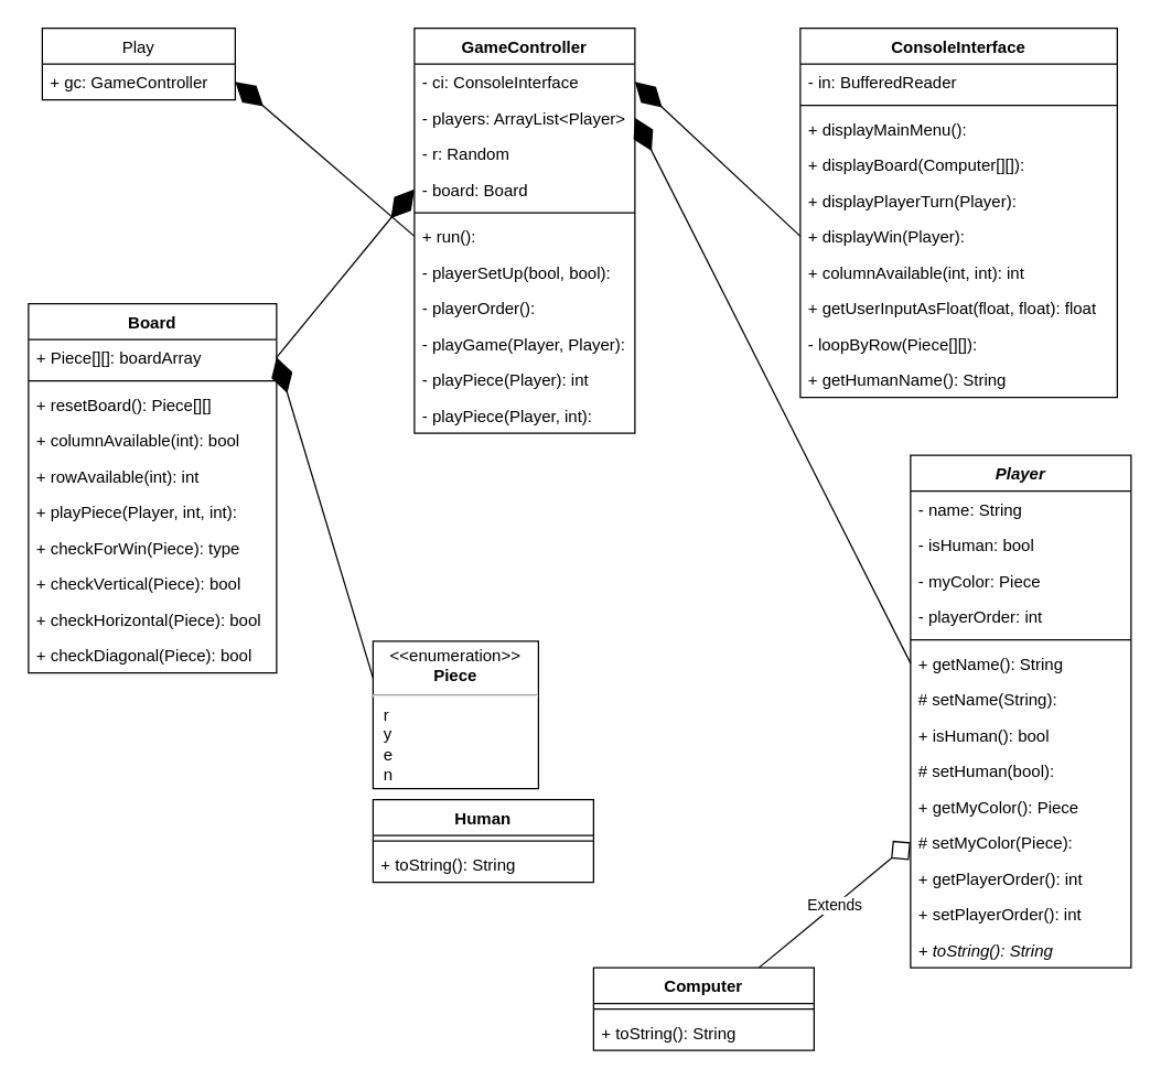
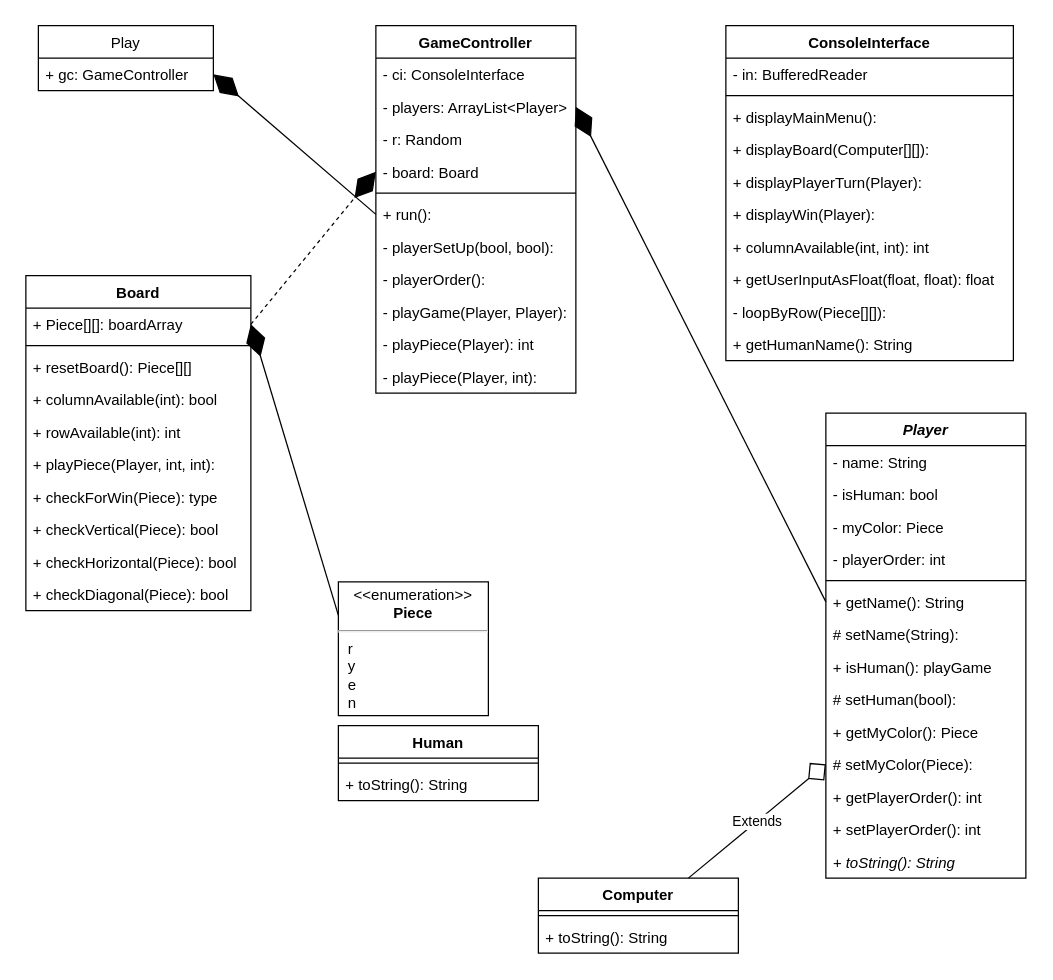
  <mxCell id="0" />
  <mxCell id="1" parent="0" />
  <mxCell id="2" value="Play" style="swimlane;fontStyle=0;childLayout=stackLayout;horizontal=1;startSize=26;fillColor=none;horizontalStack=0;resizeParent=1;resizeParentMax=0;resizeLast=0;collapsible=1;marginBottom=0;" parent="1" vertex="1"><mxGeometry x="30" y="20" width="140" height="52" as="geometry" /></mxCell>
  <mxCell id="3" value="+ gc: GameController" style="text;strokeColor=none;fillColor=none;align=left;verticalAlign=top;spacingLeft=4;spacingRight=4;overflow=hidden;rotatable=0;points=[[0,0.5],[1,0.5]];portConstraint=eastwest;" parent="2" vertex="1"><mxGeometry y="26" width="140" height="26" as="geometry" /></mxCell>
  <mxCell id="4" value="GameController" style="swimlane;fontStyle=1;align=center;verticalAlign=top;childLayout=stackLayout;horizontal=1;startSize=26;horizontalStack=0;resizeParent=1;resizeParentMax=0;resizeLast=0;collapsible=1;marginBottom=0;" parent="1" vertex="1"><mxGeometry x="300" y="20" width="160" height="294" as="geometry" /></mxCell>
  <mxCell id="5" value="- ci: ConsoleInterface" style="text;strokeColor=none;fillColor=none;align=left;verticalAlign=top;spacingLeft=4;spacingRight=4;overflow=hidden;rotatable=0;points=[[0,0.5],[1,0.5]];portConstraint=eastwest;" parent="4" vertex="1"><mxGeometry y="26" width="160" height="26" as="geometry" /></mxCell>
  <mxCell id="6" value="- players: ArrayList&lt;Player&gt;" style="text;strokeColor=none;fillColor=none;align=left;verticalAlign=top;spacingLeft=4;spacingRight=4;overflow=hidden;rotatable=0;points=[[0,0.5],[1,0.5]];portConstraint=eastwest;" parent="4" vertex="1"><mxGeometry y="52" width="160" height="26" as="geometry" /></mxCell>
  <mxCell id="7" value="- r: Random" style="text;strokeColor=none;fillColor=none;align=left;verticalAlign=top;spacingLeft=4;spacingRight=4;overflow=hidden;rotatable=0;points=[[0,0.5],[1,0.5]];portConstraint=eastwest;" parent="4" vertex="1"><mxGeometry y="78" width="160" height="26" as="geometry" /></mxCell>
  <mxCell id="8" value="- board: Board&#10;" style="text;strokeColor=none;fillColor=none;align=left;verticalAlign=top;spacingLeft=4;spacingRight=4;overflow=hidden;rotatable=0;points=[[0,0.5],[1,0.5]];portConstraint=eastwest;" parent="4" vertex="1"><mxGeometry y="104" width="160" height="26" as="geometry" /></mxCell>
  <mxCell id="9" value="" style="line;strokeWidth=1;fillColor=none;align=left;verticalAlign=middle;spacingTop=-1;spacingLeft=3;spacingRight=3;rotatable=0;labelPosition=right;points=[];portConstraint=eastwest;" parent="4" vertex="1"><mxGeometry y="130" width="160" height="8" as="geometry" /></mxCell>
  <mxCell id="10" value="+ run(): " style="text;strokeColor=none;fillColor=none;align=left;verticalAlign=top;spacingLeft=4;spacingRight=4;overflow=hidden;rotatable=0;points=[[0,0.5],[1,0.5]];portConstraint=eastwest;" parent="4" vertex="1"><mxGeometry y="138" width="160" height="26" as="geometry" /></mxCell>
  <mxCell id="11" value="- playerSetUp(bool, bool): " style="text;strokeColor=none;fillColor=none;align=left;verticalAlign=top;spacingLeft=4;spacingRight=4;overflow=hidden;rotatable=0;points=[[0,0.5],[1,0.5]];portConstraint=eastwest;" parent="4" vertex="1"><mxGeometry y="164" width="160" height="26" as="geometry" /></mxCell>
  <mxCell id="12" value="- playerOrder(): " style="text;strokeColor=none;fillColor=none;align=left;verticalAlign=top;spacingLeft=4;spacingRight=4;overflow=hidden;rotatable=0;points=[[0,0.5],[1,0.5]];portConstraint=eastwest;" parent="4" vertex="1"><mxGeometry y="190" width="160" height="26" as="geometry" /></mxCell>
  <mxCell id="13" value="- playGame(Player, Player): " style="text;strokeColor=none;fillColor=none;align=left;verticalAlign=top;spacingLeft=4;spacingRight=4;overflow=hidden;rotatable=0;points=[[0,0.5],[1,0.5]];portConstraint=eastwest;" parent="4" vertex="1"><mxGeometry y="216" width="160" height="26" as="geometry" /></mxCell>
  <mxCell id="14" value="- playPiece(Player): int " style="text;strokeColor=none;fillColor=none;align=left;verticalAlign=top;spacingLeft=4;spacingRight=4;overflow=hidden;rotatable=0;points=[[0,0.5],[1,0.5]];portConstraint=eastwest;" parent="4" vertex="1"><mxGeometry y="242" width="160" height="26" as="geometry" /></mxCell>
  <mxCell id="15" value="- playPiece(Player, int): " style="text;strokeColor=none;fillColor=none;align=left;verticalAlign=top;spacingLeft=4;spacingRight=4;overflow=hidden;rotatable=0;points=[[0,0.5],[1,0.5]];portConstraint=eastwest;" parent="4" vertex="1"><mxGeometry y="268" width="160" height="26" as="geometry" /></mxCell>
  <mxCell id="16" value="" style="endArrow=diamondThin;endFill=1;endSize=24;html=1;rounded=0;entryX=1;entryY=0.5;entryDx=0;entryDy=0;exitX=0;exitY=0.5;exitDx=0;exitDy=0;" parent="1" source="10" target="3" edge="1"><mxGeometry width="160" relative="1" as="geometry"><mxPoint x="150" y="190" as="sourcePoint" /><mxPoint x="310" y="190" as="targetPoint" /></mxGeometry></mxCell>
  <mxCell id="17" value="ConsoleInterface" style="swimlane;fontStyle=1;align=center;verticalAlign=top;childLayout=stackLayout;horizontal=1;startSize=26;horizontalStack=0;resizeParent=1;resizeParentMax=0;resizeLast=0;collapsible=1;marginBottom=0;" parent="1" vertex="1"><mxGeometry x="580" y="20" width="230" height="268" as="geometry" /></mxCell>
  <mxCell id="18" value="- in: BufferedReader" style="text;strokeColor=none;fillColor=none;align=left;verticalAlign=top;spacingLeft=4;spacingRight=4;overflow=hidden;rotatable=0;points=[[0,0.5],[1,0.5]];portConstraint=eastwest;" parent="17" vertex="1"><mxGeometry y="26" width="230" height="26" as="geometry" /></mxCell>
  <mxCell id="19" value="" style="line;strokeWidth=1;fillColor=none;align=left;verticalAlign=middle;spacingTop=-1;spacingLeft=3;spacingRight=3;rotatable=0;labelPosition=right;points=[];portConstraint=eastwest;" parent="17" vertex="1"><mxGeometry y="52" width="230" height="8" as="geometry" /></mxCell>
  <mxCell id="20" value="+ displayMainMenu(): " style="text;strokeColor=none;fillColor=none;align=left;verticalAlign=top;spacingLeft=4;spacingRight=4;overflow=hidden;rotatable=0;points=[[0,0.5],[1,0.5]];portConstraint=eastwest;" parent="17" vertex="1"><mxGeometry y="60" width="230" height="26" as="geometry" /></mxCell>
  <mxCell id="21" value="+ displayBoard(Computer[][]): " style="text;strokeColor=none;fillColor=none;align=left;verticalAlign=top;spacingLeft=4;spacingRight=4;overflow=hidden;rotatable=0;points=[[0,0.5],[1,0.5]];portConstraint=eastwest;" parent="17" vertex="1"><mxGeometry y="86" width="230" height="26" as="geometry" /></mxCell>
  <mxCell id="22" value="+ displayPlayerTurn(Player):" style="text;strokeColor=none;fillColor=none;align=left;verticalAlign=top;spacingLeft=4;spacingRight=4;overflow=hidden;rotatable=0;points=[[0,0.5],[1,0.5]];portConstraint=eastwest;" parent="17" vertex="1"><mxGeometry y="112" width="230" height="26" as="geometry" /></mxCell>
  <mxCell id="23" value="+ displayWin(Player): " style="text;strokeColor=none;fillColor=none;align=left;verticalAlign=top;spacingLeft=4;spacingRight=4;overflow=hidden;rotatable=0;points=[[0,0.5],[1,0.5]];portConstraint=eastwest;" parent="17" vertex="1"><mxGeometry y="138" width="230" height="26" as="geometry" /></mxCell>
  <mxCell id="24" value="+ columnAvailable(int, int): int" style="text;strokeColor=none;fillColor=none;align=left;verticalAlign=top;spacingLeft=4;spacingRight=4;overflow=hidden;rotatable=0;points=[[0,0.5],[1,0.5]];portConstraint=eastwest;" parent="17" vertex="1"><mxGeometry y="164" width="230" height="26" as="geometry" /></mxCell>
  <mxCell id="25" value="+ getUserInputAsFloat(float, float): float" style="text;strokeColor=none;fillColor=none;align=left;verticalAlign=top;spacingLeft=4;spacingRight=4;overflow=hidden;rotatable=0;points=[[0,0.5],[1,0.5]];portConstraint=eastwest;" parent="17" vertex="1"><mxGeometry y="190" width="230" height="26" as="geometry" /></mxCell>
  <mxCell id="26" value="- loopByRow(Piece[][]): " style="text;strokeColor=none;fillColor=none;align=left;verticalAlign=top;spacingLeft=4;spacingRight=4;overflow=hidden;rotatable=0;points=[[0,0.5],[1,0.5]];portConstraint=eastwest;" parent="17" vertex="1"><mxGeometry y="216" width="230" height="26" as="geometry" /></mxCell>
  <mxCell id="27" value="+ getHumanName(): String" style="text;strokeColor=none;fillColor=none;align=left;verticalAlign=top;spacingLeft=4;spacingRight=4;overflow=hidden;rotatable=0;points=[[0,0.5],[1,0.5]];portConstraint=eastwest;" parent="17" vertex="1"><mxGeometry y="242" width="230" height="26" as="geometry" /></mxCell>
- <mxCell id="28" value="" style="endArrow=diamondThin;endFill=1;endSize=24;html=1;rounded=0;entryX=1;entryY=0.5;entryDx=0;entryDy=0;exitX=0;exitY=0.5;exitDx=0;exitDy=0;" parent="1" source="23" target="5" edge="1"><mxGeometry width="160" relative="1" as="geometry"><mxPoint x="370" y="450" as="sourcePoint" /><mxPoint x="530" y="450" as="targetPoint" /></mxGeometry></mxCell>
  <mxCell id="29" value="Board" style="swimlane;fontStyle=1;align=center;verticalAlign=top;childLayout=stackLayout;horizontal=1;startSize=26;horizontalStack=0;resizeParent=1;resizeParentMax=0;resizeLast=0;collapsible=1;marginBottom=0;" parent="1" vertex="1"><mxGeometry x="20" y="220" width="180" height="268" as="geometry" /></mxCell>
  <mxCell id="30" value="+ Piece[][]: boardArray" style="text;strokeColor=none;fillColor=none;align=left;verticalAlign=top;spacingLeft=4;spacingRight=4;overflow=hidden;rotatable=0;points=[[0,0.5],[1,0.5]];portConstraint=eastwest;" parent="29" vertex="1"><mxGeometry y="26" width="180" height="26" as="geometry" /></mxCell>
  <mxCell id="31" value="" style="line;strokeWidth=1;fillColor=none;align=left;verticalAlign=middle;spacingTop=-1;spacingLeft=3;spacingRight=3;rotatable=0;labelPosition=right;points=[];portConstraint=eastwest;" parent="29" vertex="1"><mxGeometry y="52" width="180" height="8" as="geometry" /></mxCell>
  <mxCell id="32" value="+ resetBoard(): Piece[][]" style="text;strokeColor=none;fillColor=none;align=left;verticalAlign=top;spacingLeft=4;spacingRight=4;overflow=hidden;rotatable=0;points=[[0,0.5],[1,0.5]];portConstraint=eastwest;" vertex="1" parent="29"><mxGeometry y="60" width="180" height="26" as="geometry" /></mxCell>
  <mxCell id="33" value="+ columnAvailable(int): bool" style="text;strokeColor=none;fillColor=none;align=left;verticalAlign=top;spacingLeft=4;spacingRight=4;overflow=hidden;rotatable=0;points=[[0,0.5],[1,0.5]];portConstraint=eastwest;" parent="29" vertex="1"><mxGeometry y="86" width="180" height="26" as="geometry" /></mxCell>
  <mxCell id="34" value="+ rowAvailable(int): int" style="text;strokeColor=none;fillColor=none;align=left;verticalAlign=top;spacingLeft=4;spacingRight=4;overflow=hidden;rotatable=0;points=[[0,0.5],[1,0.5]];portConstraint=eastwest;" parent="29" vertex="1"><mxGeometry y="112" width="180" height="26" as="geometry" /></mxCell>
  <mxCell id="35" value="+ playPiece(Player, int, int): " style="text;strokeColor=none;fillColor=none;align=left;verticalAlign=top;spacingLeft=4;spacingRight=4;overflow=hidden;rotatable=0;points=[[0,0.5],[1,0.5]];portConstraint=eastwest;" parent="29" vertex="1"><mxGeometry y="138" width="180" height="26" as="geometry" /></mxCell>
  <mxCell id="36" value="+ checkForWin(Piece): type" style="text;strokeColor=none;fillColor=none;align=left;verticalAlign=top;spacingLeft=4;spacingRight=4;overflow=hidden;rotatable=0;points=[[0,0.5],[1,0.5]];portConstraint=eastwest;" parent="29" vertex="1"><mxGeometry y="164" width="180" height="26" as="geometry" /></mxCell>
  <mxCell id="37" value="+ checkVertical(Piece): bool" style="text;strokeColor=none;fillColor=none;align=left;verticalAlign=top;spacingLeft=4;spacingRight=4;overflow=hidden;rotatable=0;points=[[0,0.5],[1,0.5]];portConstraint=eastwest;" parent="29" vertex="1"><mxGeometry y="190" width="180" height="26" as="geometry" /></mxCell>
  <mxCell id="38" value="+ checkHorizontal(Piece): bool" style="text;strokeColor=none;fillColor=none;align=left;verticalAlign=top;spacingLeft=4;spacingRight=4;overflow=hidden;rotatable=0;points=[[0,0.5],[1,0.5]];portConstraint=eastwest;" parent="29" vertex="1"><mxGeometry y="216" width="180" height="26" as="geometry" /></mxCell>
  <mxCell id="39" value="+ checkDiagonal(Piece): bool" style="text;strokeColor=none;fillColor=none;align=left;verticalAlign=top;spacingLeft=4;spacingRight=4;overflow=hidden;rotatable=0;points=[[0,0.5],[1,0.5]];portConstraint=eastwest;" parent="29" vertex="1"><mxGeometry y="242" width="180" height="26" as="geometry" /></mxCell>
- <mxCell id="40" value="" style="endArrow=diamondThin;endFill=1;endSize=24;html=1;rounded=0;entryX=0;entryY=0.5;entryDx=0;entryDy=0;exitX=1;exitY=0.5;exitDx=0;exitDy=0;" parent="1" source="30" target="8" edge="1"><mxGeometry width="160" relative="1" as="geometry"><mxPoint x="290" y="450" as="sourcePoint" /><mxPoint x="450" y="450" as="targetPoint" /></mxGeometry></mxCell>
+ <mxCell id="40" value="" style="endArrow=diamondThin;endFill=1;endSize=24;html=1;rounded=0;entryX=0;entryY=0.5;entryDx=0;entryDy=0;exitX=1;exitY=0.5;exitDx=0;exitDy=0;dashed=1;" parent="1" source="30" target="8" edge="1"><mxGeometry width="160" relative="1" as="geometry"><mxPoint x="290" y="450" as="sourcePoint" /><mxPoint x="450" y="450" as="targetPoint" /></mxGeometry></mxCell>
  <mxCell id="41" value="&lt;p style=&quot;margin: 0px ; margin-top: 4px ; text-align: center&quot;&gt;&amp;lt;&amp;lt;enumeration&amp;gt;&amp;gt;&lt;br&gt;&lt;b&gt;Piece&lt;/b&gt;&lt;/p&gt;&lt;hr&gt;&lt;p style=&quot;margin: 0px ; margin-left: 8px ; text-align: left&quot;&gt;r&lt;br&gt;y&lt;/p&gt;&lt;p style=&quot;margin: 0px ; margin-left: 8px ; text-align: left&quot;&gt;e&lt;/p&gt;&lt;p style=&quot;margin: 0px ; margin-left: 8px ; text-align: left&quot;&gt;n&lt;/p&gt;" style="shape=rect;html=1;overflow=fill;whiteSpace=wrap;" parent="1" vertex="1"><mxGeometry x="270" y="465" width="120" height="107" as="geometry" /></mxCell>
  <mxCell id="42" value="" style="endArrow=diamondThin;endFill=1;endSize=24;html=1;rounded=0;entryX=1;entryY=0.5;entryDx=0;entryDy=0;exitX=0;exitY=0.25;exitDx=0;exitDy=0;" parent="1" source="41" target="30" edge="1"><mxGeometry width="160" relative="1" as="geometry"><mxPoint x="110" y="540" as="sourcePoint" /><mxPoint x="270" y="540" as="targetPoint" /></mxGeometry></mxCell>
  <mxCell id="43" value="Player" style="swimlane;fontStyle=3;align=center;verticalAlign=top;childLayout=stackLayout;horizontal=1;startSize=26;horizontalStack=0;resizeParent=1;resizeParentMax=0;resizeLast=0;collapsible=1;marginBottom=0;" parent="1" vertex="1"><mxGeometry x="660" y="330" width="160" height="372" as="geometry" /></mxCell>
  <mxCell id="44" value="- name: String" style="text;strokeColor=none;fillColor=none;align=left;verticalAlign=top;spacingLeft=4;spacingRight=4;overflow=hidden;rotatable=0;points=[[0,0.5],[1,0.5]];portConstraint=eastwest;" parent="43" vertex="1"><mxGeometry y="26" width="160" height="26" as="geometry" /></mxCell>
  <mxCell id="45" value="- isHuman: bool" style="text;strokeColor=none;fillColor=none;align=left;verticalAlign=top;spacingLeft=4;spacingRight=4;overflow=hidden;rotatable=0;points=[[0,0.5],[1,0.5]];portConstraint=eastwest;" parent="43" vertex="1"><mxGeometry y="52" width="160" height="26" as="geometry" /></mxCell>
  <mxCell id="46" value="- myColor: Piece" style="text;strokeColor=none;fillColor=none;align=left;verticalAlign=top;spacingLeft=4;spacingRight=4;overflow=hidden;rotatable=0;points=[[0,0.5],[1,0.5]];portConstraint=eastwest;" parent="43" vertex="1"><mxGeometry y="78" width="160" height="26" as="geometry" /></mxCell>
  <mxCell id="47" value="- playerOrder: int" style="text;strokeColor=none;fillColor=none;align=left;verticalAlign=top;spacingLeft=4;spacingRight=4;overflow=hidden;rotatable=0;points=[[0,0.5],[1,0.5]];portConstraint=eastwest;" parent="43" vertex="1"><mxGeometry y="104" width="160" height="26" as="geometry" /></mxCell>
  <mxCell id="48" value="" style="line;strokeWidth=1;fillColor=none;align=left;verticalAlign=middle;spacingTop=-1;spacingLeft=3;spacingRight=3;rotatable=0;labelPosition=right;points=[];portConstraint=eastwest;" parent="43" vertex="1"><mxGeometry y="130" width="160" height="8" as="geometry" /></mxCell>
  <mxCell id="49" value="+ getName(): String" style="text;strokeColor=none;fillColor=none;align=left;verticalAlign=top;spacingLeft=4;spacingRight=4;overflow=hidden;rotatable=0;points=[[0,0.5],[1,0.5]];portConstraint=eastwest;" parent="43" vertex="1"><mxGeometry y="138" width="160" height="26" as="geometry" /></mxCell>
  <mxCell id="50" value="# setName(String): " style="text;strokeColor=none;fillColor=none;align=left;verticalAlign=top;spacingLeft=4;spacingRight=4;overflow=hidden;rotatable=0;points=[[0,0.5],[1,0.5]];portConstraint=eastwest;" parent="43" vertex="1"><mxGeometry y="164" width="160" height="26" as="geometry" /></mxCell>
- <mxCell id="51" value="+ isHuman(): bool" style="text;strokeColor=none;fillColor=none;align=left;verticalAlign=top;spacingLeft=4;spacingRight=4;overflow=hidden;rotatable=0;points=[[0,0.5],[1,0.5]];portConstraint=eastwest;" parent="43" vertex="1"><mxGeometry y="190" width="160" height="26" as="geometry" /></mxCell>
+ <mxCell id="51" value="+ isHuman(): playGame" style="text;strokeColor=none;fillColor=none;align=left;verticalAlign=top;spacingLeft=4;spacingRight=4;overflow=hidden;rotatable=0;points=[[0,0.5],[1,0.5]];portConstraint=eastwest;" parent="43" vertex="1"><mxGeometry y="190" width="160" height="26" as="geometry" /></mxCell>
  <mxCell id="52" value="# setHuman(bool): " style="text;strokeColor=none;fillColor=none;align=left;verticalAlign=top;spacingLeft=4;spacingRight=4;overflow=hidden;rotatable=0;points=[[0,0.5],[1,0.5]];portConstraint=eastwest;" parent="43" vertex="1"><mxGeometry y="216" width="160" height="26" as="geometry" /></mxCell>
  <mxCell id="53" value="+ getMyColor(): Piece" style="text;strokeColor=none;fillColor=none;align=left;verticalAlign=top;spacingLeft=4;spacingRight=4;overflow=hidden;rotatable=0;points=[[0,0.5],[1,0.5]];portConstraint=eastwest;" parent="43" vertex="1"><mxGeometry y="242" width="160" height="26" as="geometry" /></mxCell>
  <mxCell id="54" value="# setMyColor(Piece): " style="text;strokeColor=none;fillColor=none;align=left;verticalAlign=top;spacingLeft=4;spacingRight=4;overflow=hidden;rotatable=0;points=[[0,0.5],[1,0.5]];portConstraint=eastwest;" parent="43" vertex="1"><mxGeometry y="268" width="160" height="26" as="geometry" /></mxCell>
  <mxCell id="55" value="+ getPlayerOrder(): int" style="text;strokeColor=none;fillColor=none;align=left;verticalAlign=top;spacingLeft=4;spacingRight=4;overflow=hidden;rotatable=0;points=[[0,0.5],[1,0.5]];portConstraint=eastwest;" parent="43" vertex="1"><mxGeometry y="294" width="160" height="26" as="geometry" /></mxCell>
  <mxCell id="56" value="+ setPlayerOrder(): int" style="text;strokeColor=none;fillColor=none;align=left;verticalAlign=top;spacingLeft=4;spacingRight=4;overflow=hidden;rotatable=0;points=[[0,0.5],[1,0.5]];portConstraint=eastwest;" parent="43" vertex="1"><mxGeometry y="320" width="160" height="26" as="geometry" /></mxCell>
  <mxCell id="57" value="+ toString(): String" style="text;strokeColor=none;fillColor=none;align=left;verticalAlign=top;spacingLeft=4;spacingRight=4;overflow=hidden;rotatable=0;points=[[0,0.5],[1,0.5]];portConstraint=eastwest;fontStyle=2" parent="43" vertex="1"><mxGeometry y="346" width="160" height="26" as="geometry" /></mxCell>
  <mxCell id="58" value="" style="endArrow=diamondThin;endFill=1;endSize=24;html=1;rounded=0;entryX=1;entryY=0.5;entryDx=0;entryDy=0;exitX=0;exitY=0.5;exitDx=0;exitDy=0;" parent="1" source="49" target="6" edge="1"><mxGeometry width="160" relative="1" as="geometry"><mxPoint x="360" y="540" as="sourcePoint" /><mxPoint x="520" y="540" as="targetPoint" /></mxGeometry></mxCell>
  <mxCell id="59" value="Human" style="swimlane;fontStyle=1;align=center;verticalAlign=top;childLayout=stackLayout;horizontal=1;startSize=26;horizontalStack=0;resizeParent=1;resizeParentMax=0;resizeLast=0;collapsible=1;marginBottom=0;" parent="1" vertex="1"><mxGeometry x="270" y="580" width="160" height="60" as="geometry" /></mxCell>
  <mxCell id="60" value="" style="line;strokeWidth=1;fillColor=none;align=left;verticalAlign=middle;spacingTop=-1;spacingLeft=3;spacingRight=3;rotatable=0;labelPosition=right;points=[];portConstraint=eastwest;" parent="59" vertex="1"><mxGeometry y="26" width="160" height="8" as="geometry" /></mxCell>
  <mxCell id="61" value="+ toString(): String" style="text;strokeColor=none;fillColor=none;align=left;verticalAlign=top;spacingLeft=4;spacingRight=4;overflow=hidden;rotatable=0;points=[[0,0.5],[1,0.5]];portConstraint=eastwest;" parent="59" vertex="1"><mxGeometry y="34" width="160" height="26" as="geometry" /></mxCell>
  <mxCell id="62" value="Computer" style="swimlane;fontStyle=1;align=center;verticalAlign=top;childLayout=stackLayout;horizontal=1;startSize=26;horizontalStack=0;resizeParent=1;resizeParentMax=0;resizeLast=0;collapsible=1;marginBottom=0;" parent="1" vertex="1"><mxGeometry x="430" y="702" width="160" height="60" as="geometry" /></mxCell>
  <mxCell id="63" value="" style="line;strokeWidth=1;fillColor=none;align=left;verticalAlign=middle;spacingTop=-1;spacingLeft=3;spacingRight=3;rotatable=0;labelPosition=right;points=[];portConstraint=eastwest;" parent="62" vertex="1"><mxGeometry y="26" width="160" height="8" as="geometry" /></mxCell>
  <mxCell id="64" value="+ toString(): String" style="text;strokeColor=none;fillColor=none;align=left;verticalAlign=top;spacingLeft=4;spacingRight=4;overflow=hidden;rotatable=0;points=[[0,0.5],[1,0.5]];portConstraint=eastwest;" parent="62" vertex="1"><mxGeometry y="34" width="160" height="26" as="geometry" /></mxCell>
  <mxCell id="65" value="Extends" style="endArrow=diamond;endSize=16;endFill=0;html=1;rounded=0;exitX=0.75;exitY=0;exitDx=0;exitDy=0;entryX=0;entryY=0.5;entryDx=0;entryDy=0;" parent="1" source="62" target="54" edge="1"><mxGeometry width="160" relative="1" as="geometry"><mxPoint x="460" y="640" as="sourcePoint" /><mxPoint x="620" y="640" as="targetPoint" /></mxGeometry></mxCell>
